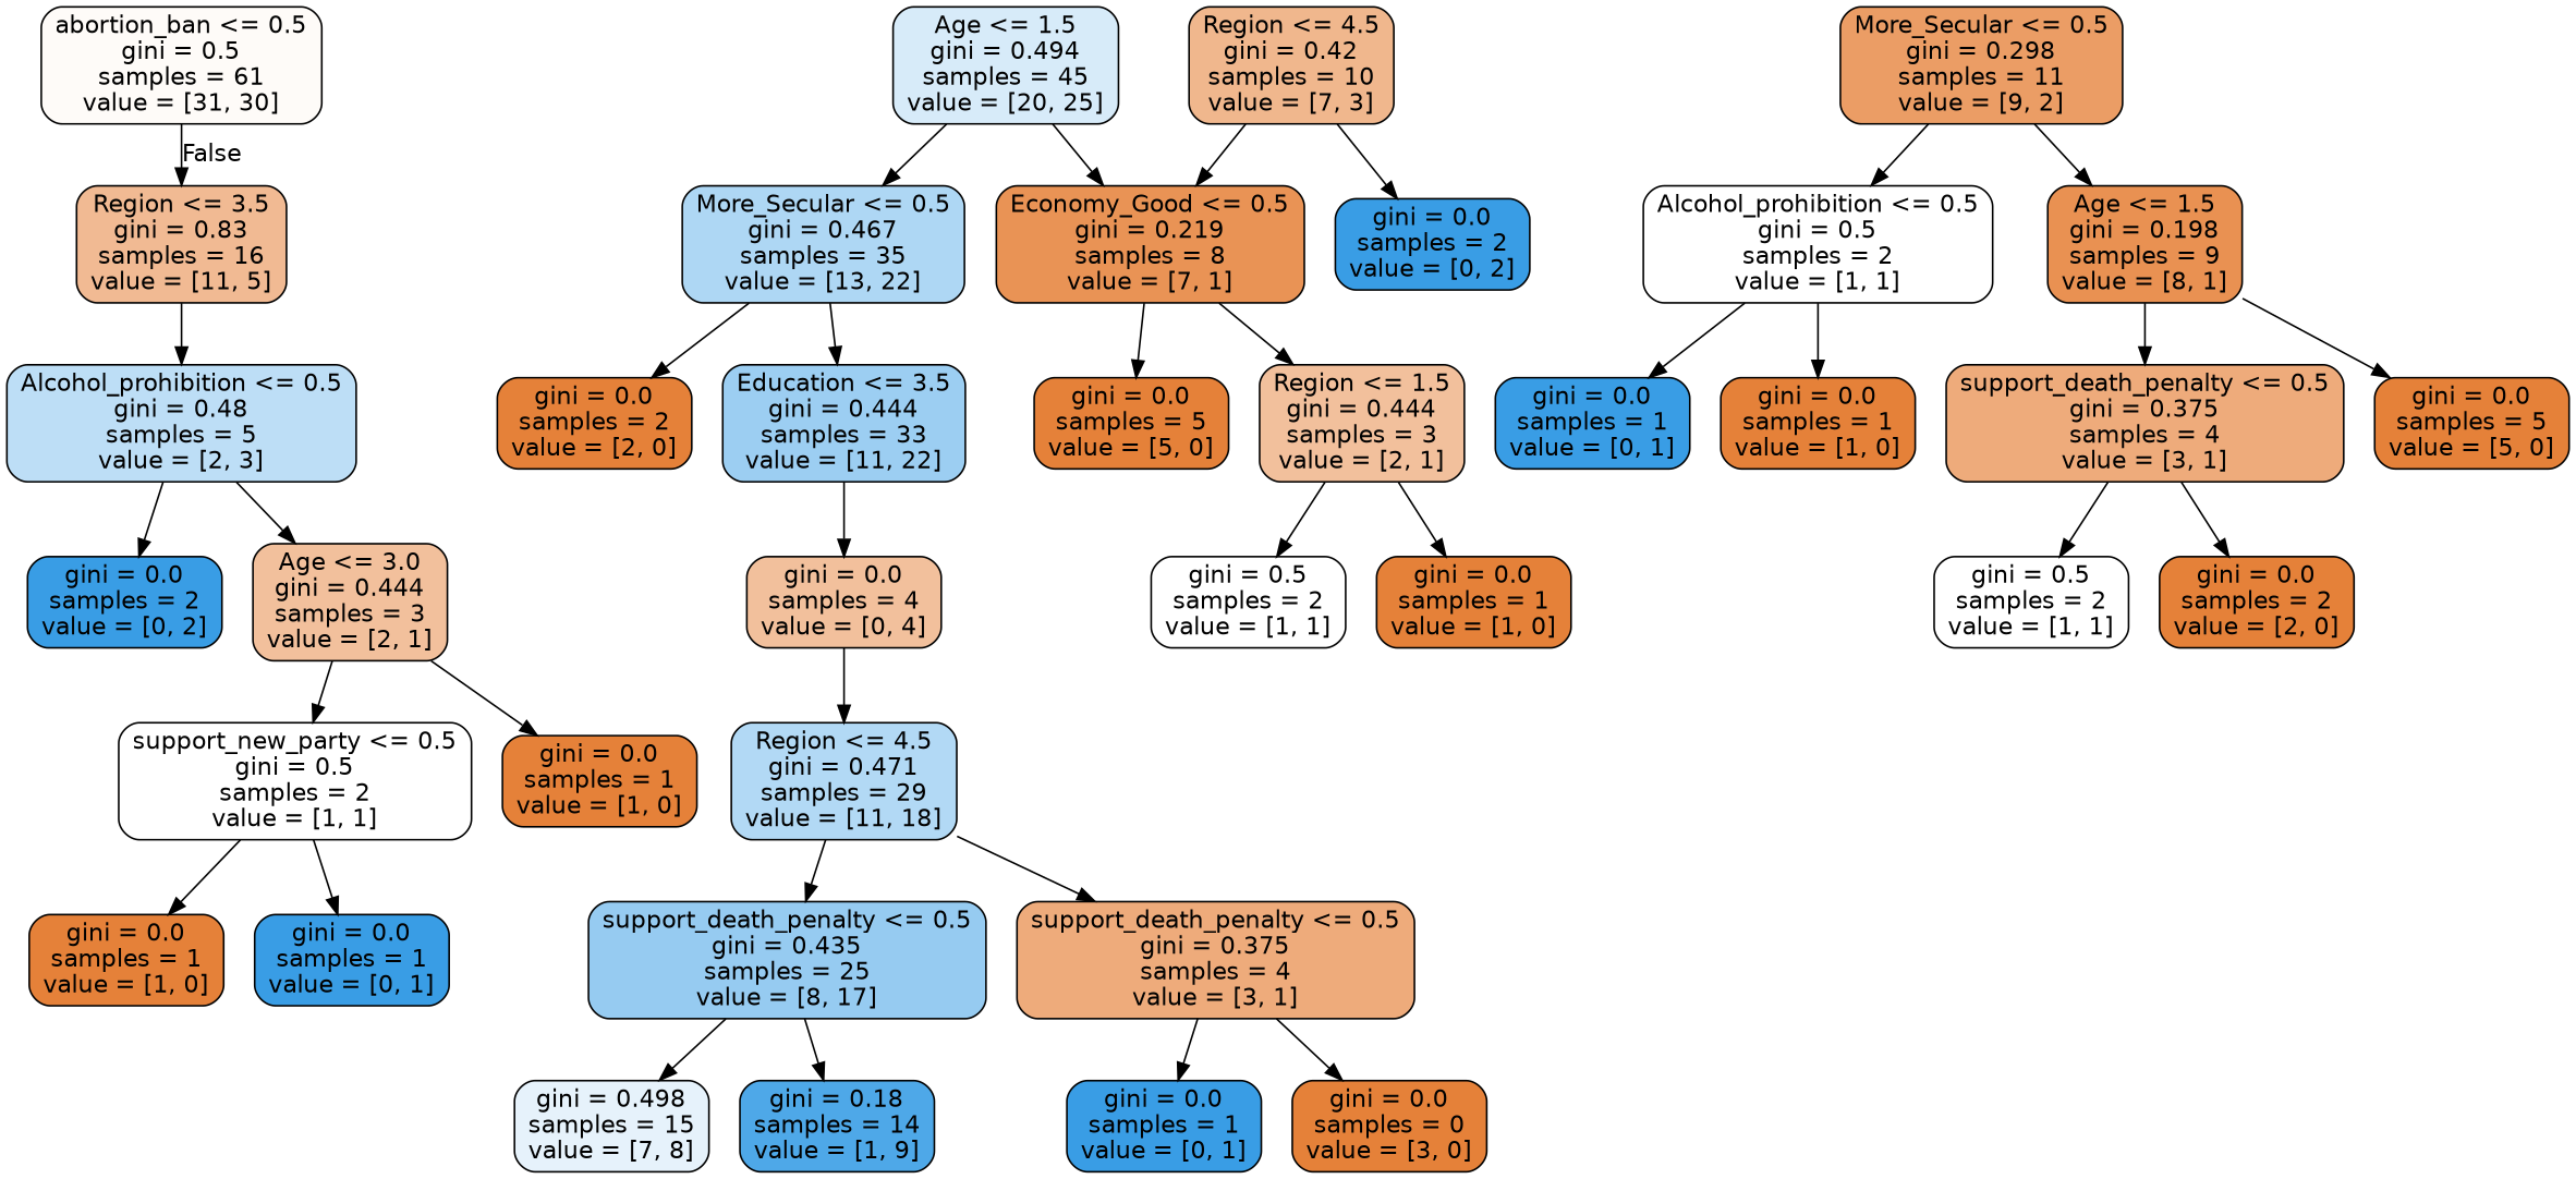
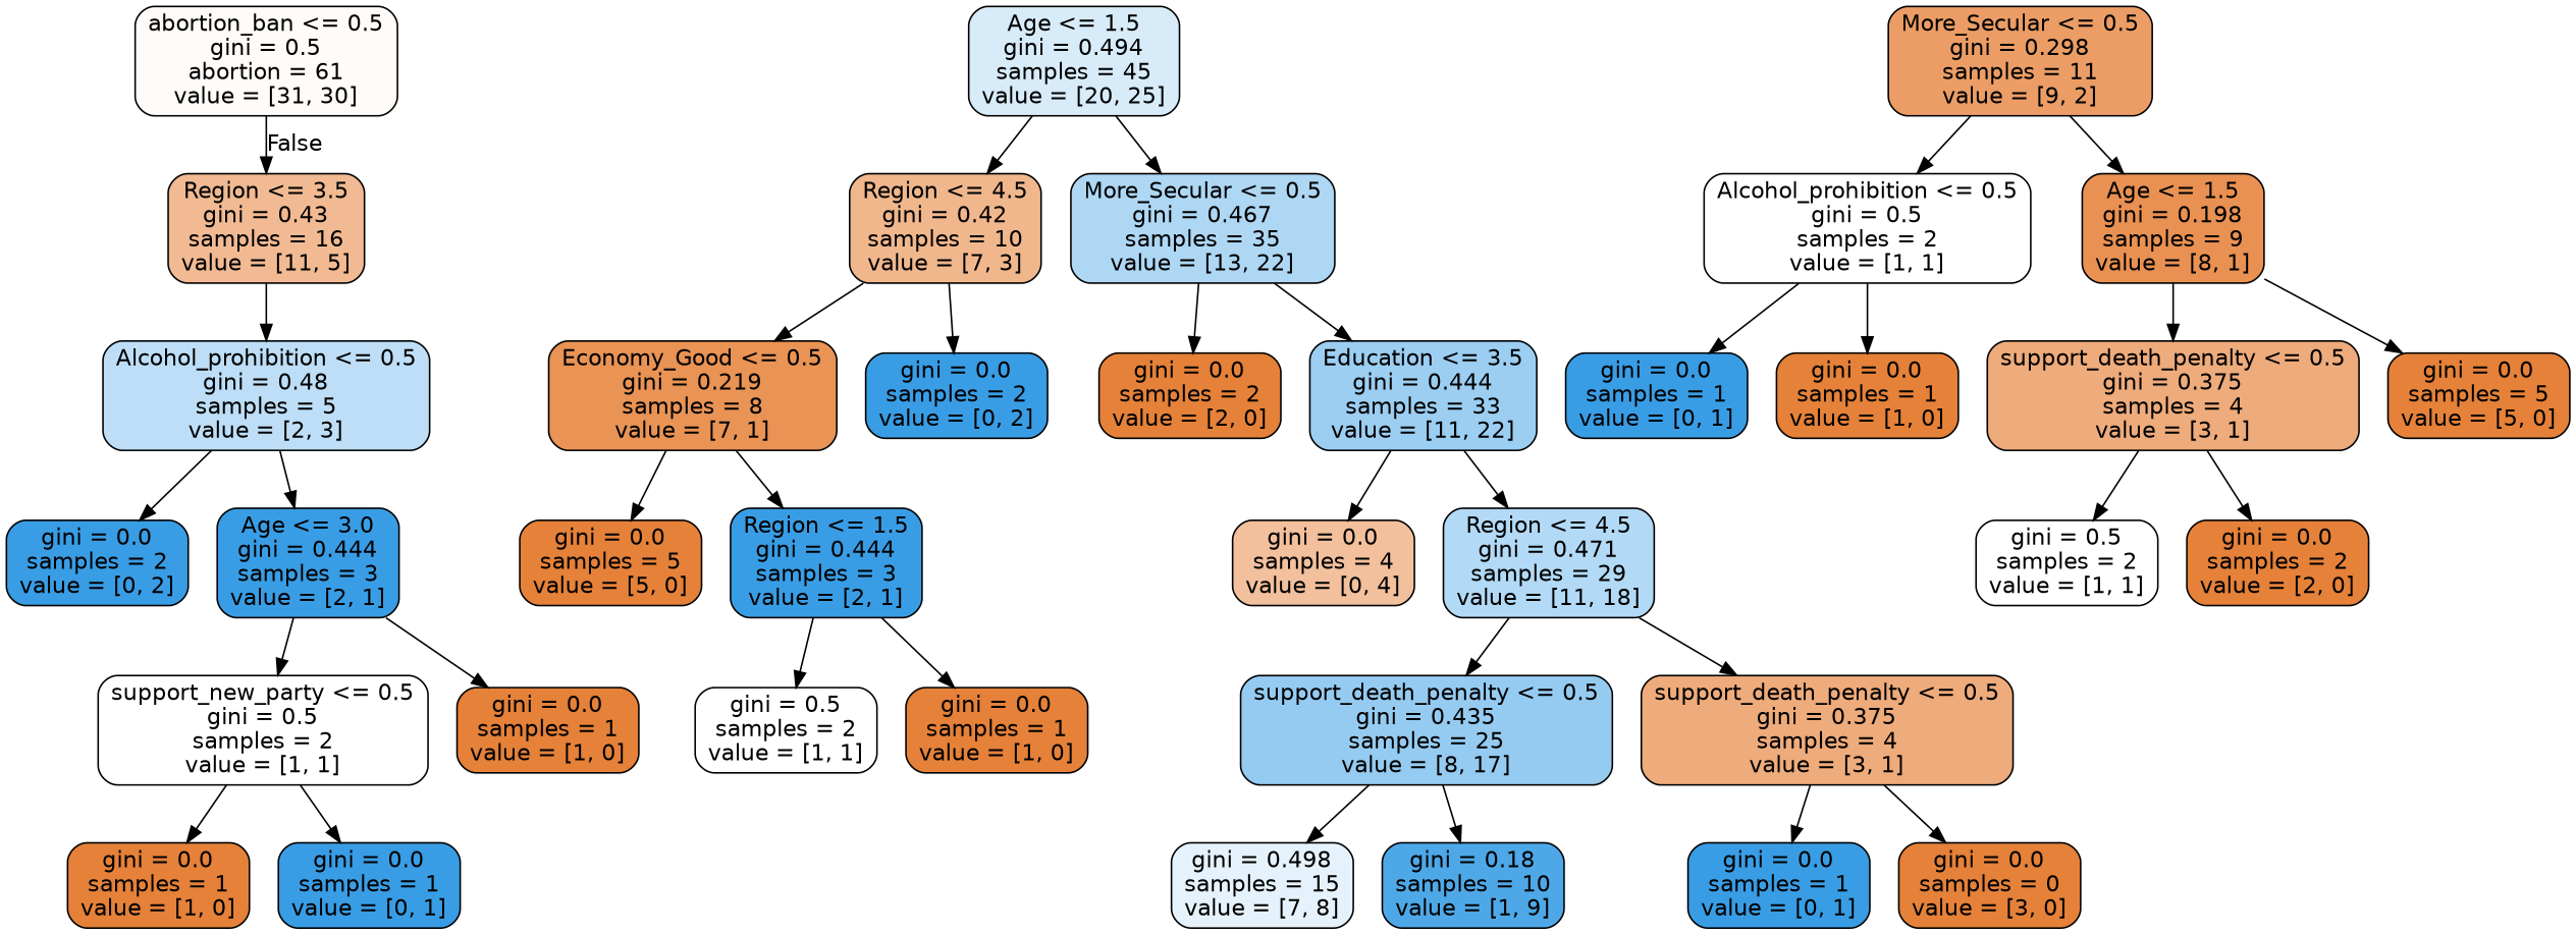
  digraph {
    node [color=black fillcolor="#e58139ff" fontname=helvetica shape=box style="filled, rounded"]
    edge [fontname=helvetica]
-   n1 [fillcolor="#e5813908" label="abortion_ban <= 0.5\ngini = 0.5\nsamples = 61\nvalue = [31, 30]"]
-   n2 [fillcolor="#e581398b" label="Region <= 3.5\ngini = 0.83\nsamples = 16\nvalue = [11, 5]"]
+   n1 [fillcolor="#e5813908" label="abortion_ban <= 0.5\ngini = 0.5\nabortion = 61\nvalue = [31, 30]"]
+   n2 [fillcolor="#e581398b" label="Region <= 3.5\ngini = 0.43\nsamples = 16\nvalue = [11, 5]"]
    n3 [fillcolor="#399de533" label="Age <= 1.5\ngini = 0.494\nsamples = 45\nvalue = [20, 25]"]
    n4 [fillcolor="#e5813992" label="Region <= 4.5\ngini = 0.42\nsamples = 10\nvalue = [7, 3]"]
    n5 [fillcolor="#399de568" label="More_Secular <= 0.5\ngini = 0.467\nsamples = 35\nvalue = [13, 22]"]
    n6 [fillcolor="#399de555" label="Alcohol_prohibition <= 0.5\ngini = 0.48\nsamples = 5\nvalue = [2, 3]"]
    n7 [fillcolor="#e58139db" label="Economy_Good <= 0.5\ngini = 0.219\nsamples = 8\nvalue = [7, 1]"]
    n8 [fillcolor="#399de5ff" label="gini = 0.0\nsamples = 2\nvalue = [0, 2]"]
    n9 [label="gini = 0.0\nsamples = 2\nvalue = [2, 0]"]
    n10 [fillcolor="#399de57f" label="Education <= 3.5\ngini = 0.444\nsamples = 33\nvalue = [11, 22]"]
    n11 [label="gini = 0.0\nsamples = 5\nvalue = [5, 0]"]
-   n12 [fillcolor="#e581397f" label="Region <= 1.5\ngini = 0.444\nsamples = 3\nvalue = [2, 1]"]
+   n12 [fillcolor="#399de5ff" label="Region <= 1.5\ngini = 0.444\nsamples = 3\nvalue = [2, 1]"]
    n13 [fillcolor="#e5813900" label="gini = 0.5\nsamples = 2\nvalue = [1, 1]"]
    n14 [label="gini = 0.0\nsamples = 1\nvalue = [1, 0]"]
    n15 [fillcolor="#e581397f" label="gini = 0.0\nsamples = 4\nvalue = [0, 4]"]
    n16 [fillcolor="#399de563" label="Region <= 4.5\ngini = 0.471\nsamples = 29\nvalue = [11, 18]"]
    n17 [fillcolor="#399de587" label="support_death_penalty <= 0.5\ngini = 0.435\nsamples = 25\nvalue = [8, 17]"]
    n18 [fillcolor="#e58139aa" label="support_death_penalty <= 0.5\ngini = 0.375\nsamples = 4\nvalue = [3, 1]"]
    n19 [fillcolor="#399de520" label="gini = 0.498\nsamples = 15\nvalue = [7, 8]"]
-   n20 [fillcolor="#399de5e3" label="gini = 0.18\nsamples = 14\nvalue = [1, 9]"]
+   n20 [fillcolor="#399de5e3" label="gini = 0.18\nsamples = 10\nvalue = [1, 9]"]
    n21 [fillcolor="#399de5ff" label="gini = 0.0\nsamples = 1\nvalue = [0, 1]"]
    n22 [label="gini = 0.0\nsamples = 0\nvalue = [3, 0]"]
    n23 [fillcolor="#e58139c6" label="More_Secular <= 0.5\ngini = 0.298\nsamples = 11\nvalue = [9, 2]"]
    n24 [fillcolor="#e5813900" label="Alcohol_prohibition <= 0.5\ngini = 0.5\nsamples = 2\nvalue = [1, 1]"]
    n25 [fillcolor="#e58139df" label="Age <= 1.5\ngini = 0.198\nsamples = 9\nvalue = [8, 1]"]
    n26 [fillcolor="#399de5ff" label="gini = 0.0\nsamples = 2\nvalue = [0, 2]"]
-   n27 [fillcolor="#e581397f" label="Age <= 3.0\ngini = 0.444\nsamples = 3\nvalue = [2, 1]"]
+   n27 [fillcolor="#399de5ff" label="Age <= 3.0\ngini = 0.444\nsamples = 3\nvalue = [2, 1]"]
    n28 [fillcolor="#399de5ff" label="gini = 0.0\nsamples = 1\nvalue = [0, 1]"]
    n29 [label="gini = 0.0\nsamples = 1\nvalue = [1, 0]"]
    n30 [fillcolor="#e58139aa" label="support_death_penalty <= 0.5\ngini = 0.375\nsamples = 4\nvalue = [3, 1]"]
    n31 [label="gini = 0.0\nsamples = 5\nvalue = [5, 0]"]
    n32 [fillcolor="#e5813900" label="gini = 0.5\nsamples = 2\nvalue = [1, 1]"]
    n33 [label="gini = 0.0\nsamples = 2\nvalue = [2, 0]"]
    n34 [fillcolor="#e5813900" label="support_new_party <= 0.5\ngini = 0.5\nsamples = 2\nvalue = [1, 1]"]
    n35 [label="gini = 0.0\nsamples = 1\nvalue = [1, 0]"]
    n36 [label="gini = 0.0\nsamples = 1\nvalue = [1, 0]"]
    n37 [fillcolor="#399de5ff" label="gini = 0.0\nsamples = 1\nvalue = [0, 1]"]
    n1 -> n2 [headlabel=False labelangle=-45 labeldistance=2.5]
    n2 -> n6
-   n3 -> n7
+   n3 -> n4
    n3 -> n5
    n4 -> n7
    n4 -> n8
    n5 -> n9
    n5 -> n10
    n6 -> n26
    n6 -> n27
    n7 -> n11
    n7 -> n12
    n10 -> n15
-   n15 -> n16
+   n10 -> n16
    n12 -> n13
    n12 -> n14
    n16 -> n17
    n16 -> n18
    n17 -> n19
    n17 -> n20
    n18 -> n21
    n18 -> n22
    n23 -> n24
    n23 -> n25
    n24 -> n28
    n24 -> n29
    n25 -> n30
    n25 -> n31
    n27 -> n34
    n27 -> n35
    n30 -> n32
    n30 -> n33
    n34 -> n36
    n34 -> n37
  }
